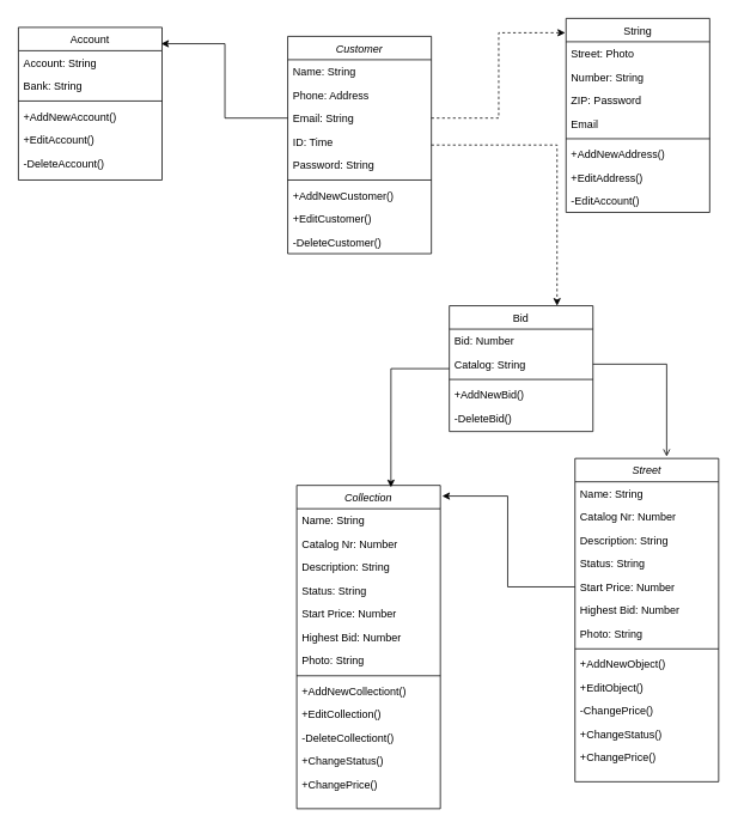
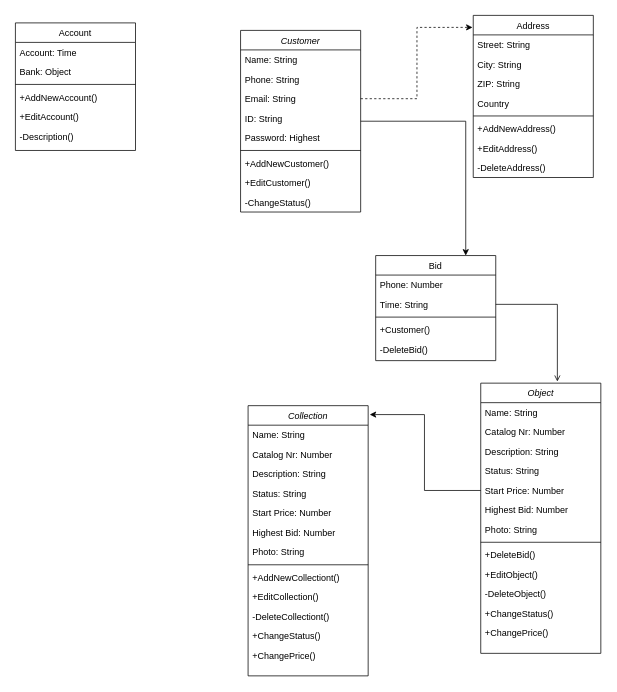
  <mxCell id="0" />
  <mxCell id="1" parent="0" />
- <mxCell id="2" style="edgeStyle=orthogonalEdgeStyle;rounded=0;orthogonalLoop=1;jettySize=auto;html=1;entryX=0.75;entryY=0;entryDx=0;entryDy=0;dashed=1;" edge="1" parent="1" source="3" target="61"><mxGeometry relative="1" as="geometry"><mxPoint x="260" y="310" as="targetPoint" /></mxGeometry></mxCell>
+ <mxCell id="2" style="edgeStyle=orthogonalEdgeStyle;rounded=0;orthogonalLoop=1;jettySize=auto;html=1;entryX=0.75;entryY=0;entryDx=0;entryDy=0;" edge="1" parent="1" source="3" target="61"><mxGeometry relative="1" as="geometry"><mxPoint x="260" y="310" as="targetPoint" /></mxGeometry></mxCell>
  <mxCell id="3" value="Customer" style="swimlane;fontStyle=2;align=center;verticalAlign=top;childLayout=stackLayout;horizontal=1;startSize=26;horizontalStack=0;resizeParent=1;resizeLast=0;collapsible=1;marginBottom=0;rounded=0;shadow=0;strokeWidth=1;" parent="1" vertex="1"><mxGeometry x="320" y="40" width="160" height="242" as="geometry"><mxRectangle x="320" y="40" width="160" height="26" as="alternateBounds" /></mxGeometry></mxCell>
  <mxCell id="4" value="Name: String" style="text;align=left;verticalAlign=top;spacingLeft=4;spacingRight=4;overflow=hidden;rotatable=0;points=[[0,0.5],[1,0.5]];portConstraint=eastwest;" parent="3" vertex="1"><mxGeometry y="26" width="160" height="26" as="geometry" /></mxCell>
- <mxCell id="5" value="Phone: Address" style="text;align=left;verticalAlign=top;spacingLeft=4;spacingRight=4;overflow=hidden;rotatable=0;points=[[0,0.5],[1,0.5]];portConstraint=eastwest;rounded=0;shadow=0;html=0;" parent="3" vertex="1"><mxGeometry y="52" width="160" height="26" as="geometry" /></mxCell>
+ <mxCell id="5" value="Phone: String" style="text;align=left;verticalAlign=top;spacingLeft=4;spacingRight=4;overflow=hidden;rotatable=0;points=[[0,0.5],[1,0.5]];portConstraint=eastwest;rounded=0;shadow=0;html=0;" parent="3" vertex="1"><mxGeometry y="52" width="160" height="26" as="geometry" /></mxCell>
  <mxCell id="6" value="Email: String" style="text;align=left;verticalAlign=top;spacingLeft=4;spacingRight=4;overflow=hidden;rotatable=0;points=[[0,0.5],[1,0.5]];portConstraint=eastwest;rounded=0;shadow=0;html=0;" parent="3" vertex="1"><mxGeometry y="78" width="160" height="26" as="geometry" /></mxCell>
- <mxCell id="7" value="ID: Time" style="text;align=left;verticalAlign=top;spacingLeft=4;spacingRight=4;overflow=hidden;rotatable=0;points=[[0,0.5],[1,0.5]];portConstraint=eastwest;rounded=0;shadow=0;html=0;" vertex="1" parent="3"><mxGeometry y="104" width="160" height="26" as="geometry" /></mxCell>
- <mxCell id="8" value="Password: String" style="text;align=left;verticalAlign=top;spacingLeft=4;spacingRight=4;overflow=hidden;rotatable=0;points=[[0,0.5],[1,0.5]];portConstraint=eastwest;rounded=0;shadow=0;html=0;" vertex="1" parent="3"><mxGeometry y="130" width="160" height="26" as="geometry" /></mxCell>
+ <mxCell id="7" value="ID: String" style="text;align=left;verticalAlign=top;spacingLeft=4;spacingRight=4;overflow=hidden;rotatable=0;points=[[0,0.5],[1,0.5]];portConstraint=eastwest;rounded=0;shadow=0;html=0;" vertex="1" parent="3"><mxGeometry y="104" width="160" height="26" as="geometry" /></mxCell>
+ <mxCell id="8" value="Password: Highest" style="text;align=left;verticalAlign=top;spacingLeft=4;spacingRight=4;overflow=hidden;rotatable=0;points=[[0,0.5],[1,0.5]];portConstraint=eastwest;rounded=0;shadow=0;html=0;" vertex="1" parent="3"><mxGeometry y="130" width="160" height="26" as="geometry" /></mxCell>
  <mxCell id="9" value="" style="line;html=1;strokeWidth=1;align=left;verticalAlign=middle;spacingTop=-1;spacingLeft=3;spacingRight=3;rotatable=0;labelPosition=right;points=[];portConstraint=eastwest;" parent="3" vertex="1"><mxGeometry y="156" width="160" height="8" as="geometry" /></mxCell>
  <mxCell id="10" value="+AddNewCustomer()" style="text;align=left;verticalAlign=top;spacingLeft=4;spacingRight=4;overflow=hidden;rotatable=0;points=[[0,0.5],[1,0.5]];portConstraint=eastwest;" vertex="1" parent="3"><mxGeometry y="164" width="160" height="26" as="geometry" /></mxCell>
  <mxCell id="11" value="+EditCustomer()" style="text;align=left;verticalAlign=top;spacingLeft=4;spacingRight=4;overflow=hidden;rotatable=0;points=[[0,0.5],[1,0.5]];portConstraint=eastwest;" vertex="1" parent="3"><mxGeometry y="190" width="160" height="26" as="geometry" /></mxCell>
- <mxCell id="12" value="-DeleteCustomer()" style="text;align=left;verticalAlign=top;spacingLeft=4;spacingRight=4;overflow=hidden;rotatable=0;points=[[0,0.5],[1,0.5]];portConstraint=eastwest;" vertex="1" parent="3"><mxGeometry y="216" width="160" height="26" as="geometry" /></mxCell>
- <mxCell id="13" value="String" style="swimlane;fontStyle=0;align=center;verticalAlign=top;childLayout=stackLayout;horizontal=1;startSize=26;horizontalStack=0;resizeParent=1;resizeLast=0;collapsible=1;marginBottom=0;rounded=0;shadow=0;strokeWidth=1;" parent="1" vertex="1"><mxGeometry x="630" y="20" width="160" height="216" as="geometry"><mxRectangle x="630" y="20" width="160" height="26" as="alternateBounds" /></mxGeometry></mxCell>
- <mxCell id="14" value="Street: Photo" style="text;align=left;verticalAlign=top;spacingLeft=4;spacingRight=4;overflow=hidden;rotatable=0;points=[[0,0.5],[1,0.5]];portConstraint=eastwest;" parent="13" vertex="1"><mxGeometry y="26" width="160" height="26" as="geometry" /></mxCell>
- <mxCell id="15" value="Number: String" style="text;align=left;verticalAlign=top;spacingLeft=4;spacingRight=4;overflow=hidden;rotatable=0;points=[[0,0.5],[1,0.5]];portConstraint=eastwest;rounded=0;shadow=0;html=0;" parent="13" vertex="1"><mxGeometry y="52" width="160" height="26" as="geometry" /></mxCell>
- <mxCell id="16" value="ZIP: Password" style="text;align=left;verticalAlign=top;spacingLeft=4;spacingRight=4;overflow=hidden;rotatable=0;points=[[0,0.5],[1,0.5]];portConstraint=eastwest;rounded=0;shadow=0;html=0;" parent="13" vertex="1"><mxGeometry y="78" width="160" height="26" as="geometry" /></mxCell>
- <mxCell id="17" value="Email" style="text;align=left;verticalAlign=top;spacingLeft=4;spacingRight=4;overflow=hidden;rotatable=0;points=[[0,0.5],[1,0.5]];portConstraint=eastwest;rounded=0;shadow=0;html=0;" parent="13" vertex="1"><mxGeometry y="104" width="160" height="26" as="geometry" /></mxCell>
+ <mxCell id="12" value="-ChangeStatus()" style="text;align=left;verticalAlign=top;spacingLeft=4;spacingRight=4;overflow=hidden;rotatable=0;points=[[0,0.5],[1,0.5]];portConstraint=eastwest;" vertex="1" parent="3"><mxGeometry y="216" width="160" height="26" as="geometry" /></mxCell>
+ <mxCell id="13" value="Address" style="swimlane;fontStyle=0;align=center;verticalAlign=top;childLayout=stackLayout;horizontal=1;startSize=26;horizontalStack=0;resizeParent=1;resizeLast=0;collapsible=1;marginBottom=0;rounded=0;shadow=0;strokeWidth=1;" parent="1" vertex="1"><mxGeometry x="630" y="20" width="160" height="216" as="geometry"><mxRectangle x="630" y="20" width="160" height="26" as="alternateBounds" /></mxGeometry></mxCell>
+ <mxCell id="14" value="Street: String" style="text;align=left;verticalAlign=top;spacingLeft=4;spacingRight=4;overflow=hidden;rotatable=0;points=[[0,0.5],[1,0.5]];portConstraint=eastwest;" parent="13" vertex="1"><mxGeometry y="26" width="160" height="26" as="geometry" /></mxCell>
+ <mxCell id="15" value="City: String" style="text;align=left;verticalAlign=top;spacingLeft=4;spacingRight=4;overflow=hidden;rotatable=0;points=[[0,0.5],[1,0.5]];portConstraint=eastwest;rounded=0;shadow=0;html=0;" parent="13" vertex="1"><mxGeometry y="52" width="160" height="26" as="geometry" /></mxCell>
+ <mxCell id="16" value="ZIP: String" style="text;align=left;verticalAlign=top;spacingLeft=4;spacingRight=4;overflow=hidden;rotatable=0;points=[[0,0.5],[1,0.5]];portConstraint=eastwest;rounded=0;shadow=0;html=0;" parent="13" vertex="1"><mxGeometry y="78" width="160" height="26" as="geometry" /></mxCell>
+ <mxCell id="17" value="Country" style="text;align=left;verticalAlign=top;spacingLeft=4;spacingRight=4;overflow=hidden;rotatable=0;points=[[0,0.5],[1,0.5]];portConstraint=eastwest;rounded=0;shadow=0;html=0;" parent="13" vertex="1"><mxGeometry y="104" width="160" height="26" as="geometry" /></mxCell>
  <mxCell id="18" value="" style="line;html=1;strokeWidth=1;align=left;verticalAlign=middle;spacingTop=-1;spacingLeft=3;spacingRight=3;rotatable=0;labelPosition=right;points=[];portConstraint=eastwest;" parent="13" vertex="1"><mxGeometry y="130" width="160" height="8" as="geometry" /></mxCell>
  <mxCell id="19" value="+AddNewAddress()" style="text;align=left;verticalAlign=top;spacingLeft=4;spacingRight=4;overflow=hidden;rotatable=0;points=[[0,0.5],[1,0.5]];portConstraint=eastwest;" parent="13" vertex="1"><mxGeometry y="138" width="160" height="26" as="geometry" /></mxCell>
  <mxCell id="20" value="+EditAddress()" style="text;align=left;verticalAlign=top;spacingLeft=4;spacingRight=4;overflow=hidden;rotatable=0;points=[[0,0.5],[1,0.5]];portConstraint=eastwest;" vertex="1" parent="13"><mxGeometry y="164" width="160" height="26" as="geometry" /></mxCell>
- <mxCell id="21" value="-EditAccount()" style="text;align=left;verticalAlign=top;spacingLeft=4;spacingRight=4;overflow=hidden;rotatable=0;points=[[0,0.5],[1,0.5]];portConstraint=eastwest;" vertex="1" parent="13"><mxGeometry y="190" width="160" height="26" as="geometry" /></mxCell>
- <mxCell id="22" style="edgeStyle=orthogonalEdgeStyle;rounded=0;orthogonalLoop=1;jettySize=auto;html=1;entryX=0.994;entryY=0.107;entryDx=0;entryDy=0;entryPerimeter=0;" edge="1" parent="1" source="6" target="23"><mxGeometry relative="1" as="geometry"><mxPoint x="180" y="131" as="targetPoint" /></mxGeometry></mxCell>
+ <mxCell id="21" value="-DeleteAddress()" style="text;align=left;verticalAlign=top;spacingLeft=4;spacingRight=4;overflow=hidden;rotatable=0;points=[[0,0.5],[1,0.5]];portConstraint=eastwest;" vertex="1" parent="13"><mxGeometry y="190" width="160" height="26" as="geometry" /></mxCell>
  <mxCell id="23" value="Account" style="swimlane;fontStyle=0;align=center;verticalAlign=top;childLayout=stackLayout;horizontal=1;startSize=26;horizontalStack=0;resizeParent=1;resizeLast=0;collapsible=1;marginBottom=0;rounded=0;shadow=0;strokeWidth=1;" vertex="1" parent="1"><mxGeometry x="20" y="30" width="160" height="170" as="geometry"><mxRectangle x="20" y="30" width="160" height="26" as="alternateBounds" /></mxGeometry></mxCell>
- <mxCell id="24" value="Account: String" style="text;align=left;verticalAlign=top;spacingLeft=4;spacingRight=4;overflow=hidden;rotatable=0;points=[[0,0.5],[1,0.5]];portConstraint=eastwest;" vertex="1" parent="23"><mxGeometry y="26" width="160" height="26" as="geometry" /></mxCell>
- <mxCell id="25" value="Bank: String" style="text;align=left;verticalAlign=top;spacingLeft=4;spacingRight=4;overflow=hidden;rotatable=0;points=[[0,0.5],[1,0.5]];portConstraint=eastwest;rounded=0;shadow=0;html=0;" vertex="1" parent="23"><mxGeometry y="52" width="160" height="26" as="geometry" /></mxCell>
+ <mxCell id="24" value="Account: Time" style="text;align=left;verticalAlign=top;spacingLeft=4;spacingRight=4;overflow=hidden;rotatable=0;points=[[0,0.5],[1,0.5]];portConstraint=eastwest;" vertex="1" parent="23"><mxGeometry y="26" width="160" height="26" as="geometry" /></mxCell>
+ <mxCell id="25" value="Bank: Object" style="text;align=left;verticalAlign=top;spacingLeft=4;spacingRight=4;overflow=hidden;rotatable=0;points=[[0,0.5],[1,0.5]];portConstraint=eastwest;rounded=0;shadow=0;html=0;" vertex="1" parent="23"><mxGeometry y="52" width="160" height="26" as="geometry" /></mxCell>
  <mxCell id="26" value="" style="line;html=1;strokeWidth=1;align=left;verticalAlign=middle;spacingTop=-1;spacingLeft=3;spacingRight=3;rotatable=0;labelPosition=right;points=[];portConstraint=eastwest;" vertex="1" parent="23"><mxGeometry y="78" width="160" height="8" as="geometry" /></mxCell>
  <mxCell id="27" value="+AddNewAccount()" style="text;align=left;verticalAlign=top;spacingLeft=4;spacingRight=4;overflow=hidden;rotatable=0;points=[[0,0.5],[1,0.5]];portConstraint=eastwest;" vertex="1" parent="23"><mxGeometry y="86" width="160" height="26" as="geometry" /></mxCell>
  <mxCell id="28" value="+EditAccount()" style="text;align=left;verticalAlign=top;spacingLeft=4;spacingRight=4;overflow=hidden;rotatable=0;points=[[0,0.5],[1,0.5]];portConstraint=eastwest;" vertex="1" parent="23"><mxGeometry y="112" width="160" height="26" as="geometry" /></mxCell>
- <mxCell id="29" value="-DeleteAccount()" style="text;align=left;verticalAlign=top;spacingLeft=4;spacingRight=4;overflow=hidden;rotatable=0;points=[[0,0.5],[1,0.5]];portConstraint=eastwest;" vertex="1" parent="23"><mxGeometry y="138" width="160" height="26" as="geometry" /></mxCell>
+ <mxCell id="29" value="-Description()" style="text;align=left;verticalAlign=top;spacingLeft=4;spacingRight=4;overflow=hidden;rotatable=0;points=[[0,0.5],[1,0.5]];portConstraint=eastwest;" vertex="1" parent="23"><mxGeometry y="138" width="160" height="26" as="geometry" /></mxCell>
  <mxCell id="30" style="edgeStyle=orthogonalEdgeStyle;rounded=0;orthogonalLoop=1;jettySize=auto;html=1;entryX=-0.006;entryY=0.074;entryDx=0;entryDy=0;entryPerimeter=0;dashed=1;" edge="1" parent="1" source="6" target="13"><mxGeometry relative="1" as="geometry" /></mxCell>
- <mxCell id="31" value="Street" style="swimlane;fontStyle=2;align=center;verticalAlign=top;childLayout=stackLayout;horizontal=1;startSize=26;horizontalStack=0;resizeParent=1;resizeLast=0;collapsible=1;marginBottom=0;rounded=0;shadow=0;strokeWidth=1;" vertex="1" parent="1"><mxGeometry x="640" y="510" width="160" height="360" as="geometry"><mxRectangle x="320" y="40" width="160" height="26" as="alternateBounds" /></mxGeometry></mxCell>
+ <mxCell id="31" value="Object" style="swimlane;fontStyle=2;align=center;verticalAlign=top;childLayout=stackLayout;horizontal=1;startSize=26;horizontalStack=0;resizeParent=1;resizeLast=0;collapsible=1;marginBottom=0;rounded=0;shadow=0;strokeWidth=1;" vertex="1" parent="1"><mxGeometry x="640" y="510" width="160" height="360" as="geometry"><mxRectangle x="320" y="40" width="160" height="26" as="alternateBounds" /></mxGeometry></mxCell>
  <mxCell id="32" value="Name: String" style="text;align=left;verticalAlign=top;spacingLeft=4;spacingRight=4;overflow=hidden;rotatable=0;points=[[0,0.5],[1,0.5]];portConstraint=eastwest;" vertex="1" parent="31"><mxGeometry y="26" width="160" height="26" as="geometry" /></mxCell>
  <mxCell id="33" value="Catalog Nr: Number" style="text;align=left;verticalAlign=top;spacingLeft=4;spacingRight=4;overflow=hidden;rotatable=0;points=[[0,0.5],[1,0.5]];portConstraint=eastwest;rounded=0;shadow=0;html=0;" vertex="1" parent="31"><mxGeometry y="52" width="160" height="26" as="geometry" /></mxCell>
  <mxCell id="34" value="Description: String" style="text;align=left;verticalAlign=top;spacingLeft=4;spacingRight=4;overflow=hidden;rotatable=0;points=[[0,0.5],[1,0.5]];portConstraint=eastwest;rounded=0;shadow=0;html=0;" vertex="1" parent="31"><mxGeometry y="78" width="160" height="26" as="geometry" /></mxCell>
  <mxCell id="35" value="Status: String" style="text;align=left;verticalAlign=top;spacingLeft=4;spacingRight=4;overflow=hidden;rotatable=0;points=[[0,0.5],[1,0.5]];portConstraint=eastwest;rounded=0;shadow=0;html=0;" vertex="1" parent="31"><mxGeometry y="104" width="160" height="26" as="geometry" /></mxCell>
  <mxCell id="36" value="Start Price: Number" style="text;align=left;verticalAlign=top;spacingLeft=4;spacingRight=4;overflow=hidden;rotatable=0;points=[[0,0.5],[1,0.5]];portConstraint=eastwest;rounded=0;shadow=0;html=0;" vertex="1" parent="31"><mxGeometry y="130" width="160" height="26" as="geometry" /></mxCell>
  <mxCell id="37" value="Highest Bid: Number" style="text;align=left;verticalAlign=top;spacingLeft=4;spacingRight=4;overflow=hidden;rotatable=0;points=[[0,0.5],[1,0.5]];portConstraint=eastwest;rounded=0;shadow=0;html=0;" vertex="1" parent="31"><mxGeometry y="156" width="160" height="26" as="geometry" /></mxCell>
  <mxCell id="38" value="Photo: String" style="text;align=left;verticalAlign=top;spacingLeft=4;spacingRight=4;overflow=hidden;rotatable=0;points=[[0,0.5],[1,0.5]];portConstraint=eastwest;rounded=0;shadow=0;html=0;" vertex="1" parent="31"><mxGeometry y="182" width="160" height="26" as="geometry" /></mxCell>
  <mxCell id="39" value="" style="line;html=1;strokeWidth=1;align=left;verticalAlign=middle;spacingTop=-1;spacingLeft=3;spacingRight=3;rotatable=0;labelPosition=right;points=[];portConstraint=eastwest;" vertex="1" parent="31"><mxGeometry y="208" width="160" height="8" as="geometry" /></mxCell>
- <mxCell id="40" value="+AddNewObject()" style="text;align=left;verticalAlign=top;spacingLeft=4;spacingRight=4;overflow=hidden;rotatable=0;points=[[0,0.5],[1,0.5]];portConstraint=eastwest;" vertex="1" parent="31"><mxGeometry y="216" width="160" height="26" as="geometry" /></mxCell>
+ <mxCell id="40" value="+DeleteBid()" style="text;align=left;verticalAlign=top;spacingLeft=4;spacingRight=4;overflow=hidden;rotatable=0;points=[[0,0.5],[1,0.5]];portConstraint=eastwest;" vertex="1" parent="31"><mxGeometry y="216" width="160" height="26" as="geometry" /></mxCell>
  <mxCell id="41" value="+EditObject()" style="text;align=left;verticalAlign=top;spacingLeft=4;spacingRight=4;overflow=hidden;rotatable=0;points=[[0,0.5],[1,0.5]];portConstraint=eastwest;" vertex="1" parent="31"><mxGeometry y="242" width="160" height="26" as="geometry" /></mxCell>
- <mxCell id="42" value="-ChangePrice()" style="text;align=left;verticalAlign=top;spacingLeft=4;spacingRight=4;overflow=hidden;rotatable=0;points=[[0,0.5],[1,0.5]];portConstraint=eastwest;" vertex="1" parent="31"><mxGeometry y="268" width="160" height="26" as="geometry" /></mxCell>
+ <mxCell id="42" value="-DeleteObject()" style="text;align=left;verticalAlign=top;spacingLeft=4;spacingRight=4;overflow=hidden;rotatable=0;points=[[0,0.5],[1,0.5]];portConstraint=eastwest;" vertex="1" parent="31"><mxGeometry y="268" width="160" height="26" as="geometry" /></mxCell>
  <mxCell id="43" value="+ChangeStatus()" style="text;align=left;verticalAlign=top;spacingLeft=4;spacingRight=4;overflow=hidden;rotatable=0;points=[[0,0.5],[1,0.5]];portConstraint=eastwest;" vertex="1" parent="31"><mxGeometry y="294" width="160" height="26" as="geometry" /></mxCell>
  <mxCell id="44" value="+ChangePrice()" style="text;align=left;verticalAlign=top;spacingLeft=4;spacingRight=4;overflow=hidden;rotatable=0;points=[[0,0.5],[1,0.5]];portConstraint=eastwest;" vertex="1" parent="31"><mxGeometry y="320" width="160" height="26" as="geometry" /></mxCell>
  <mxCell id="45" style="edgeStyle=orthogonalEdgeStyle;rounded=0;orthogonalLoop=1;jettySize=auto;html=1;entryX=1.013;entryY=0.033;entryDx=0;entryDy=0;entryPerimeter=0;" edge="1" parent="1" source="36" target="46"><mxGeometry relative="1" as="geometry"><mxPoint x="230.96" y="359.916" as="targetPoint" /></mxGeometry></mxCell>
  <mxCell id="46" value="Collection" style="swimlane;fontStyle=2;align=center;verticalAlign=top;childLayout=stackLayout;horizontal=1;startSize=26;horizontalStack=0;resizeParent=1;resizeLast=0;collapsible=1;marginBottom=0;rounded=0;shadow=0;strokeWidth=1;" vertex="1" parent="1"><mxGeometry x="330" y="540" width="160" height="360" as="geometry"><mxRectangle x="320" y="40" width="160" height="26" as="alternateBounds" /></mxGeometry></mxCell>
  <mxCell id="47" value="Name: String" style="text;align=left;verticalAlign=top;spacingLeft=4;spacingRight=4;overflow=hidden;rotatable=0;points=[[0,0.5],[1,0.5]];portConstraint=eastwest;" vertex="1" parent="46"><mxGeometry y="26" width="160" height="26" as="geometry" /></mxCell>
  <mxCell id="48" value="Catalog Nr: Number" style="text;align=left;verticalAlign=top;spacingLeft=4;spacingRight=4;overflow=hidden;rotatable=0;points=[[0,0.5],[1,0.5]];portConstraint=eastwest;rounded=0;shadow=0;html=0;" vertex="1" parent="46"><mxGeometry y="52" width="160" height="26" as="geometry" /></mxCell>
  <mxCell id="49" value="Description: String" style="text;align=left;verticalAlign=top;spacingLeft=4;spacingRight=4;overflow=hidden;rotatable=0;points=[[0,0.5],[1,0.5]];portConstraint=eastwest;rounded=0;shadow=0;html=0;" vertex="1" parent="46"><mxGeometry y="78" width="160" height="26" as="geometry" /></mxCell>
  <mxCell id="50" value="Status: String" style="text;align=left;verticalAlign=top;spacingLeft=4;spacingRight=4;overflow=hidden;rotatable=0;points=[[0,0.5],[1,0.5]];portConstraint=eastwest;rounded=0;shadow=0;html=0;" vertex="1" parent="46"><mxGeometry y="104" width="160" height="26" as="geometry" /></mxCell>
  <mxCell id="51" value="Start Price: Number" style="text;align=left;verticalAlign=top;spacingLeft=4;spacingRight=4;overflow=hidden;rotatable=0;points=[[0,0.5],[1,0.5]];portConstraint=eastwest;rounded=0;shadow=0;html=0;" vertex="1" parent="46"><mxGeometry y="130" width="160" height="26" as="geometry" /></mxCell>
  <mxCell id="52" value="Highest Bid: Number" style="text;align=left;verticalAlign=top;spacingLeft=4;spacingRight=4;overflow=hidden;rotatable=0;points=[[0,0.5],[1,0.5]];portConstraint=eastwest;rounded=0;shadow=0;html=0;" vertex="1" parent="46"><mxGeometry y="156" width="160" height="26" as="geometry" /></mxCell>
  <mxCell id="53" value="Photo: String" style="text;align=left;verticalAlign=top;spacingLeft=4;spacingRight=4;overflow=hidden;rotatable=0;points=[[0,0.5],[1,0.5]];portConstraint=eastwest;rounded=0;shadow=0;html=0;" vertex="1" parent="46"><mxGeometry y="182" width="160" height="26" as="geometry" /></mxCell>
  <mxCell id="54" value="" style="line;html=1;strokeWidth=1;align=left;verticalAlign=middle;spacingTop=-1;spacingLeft=3;spacingRight=3;rotatable=0;labelPosition=right;points=[];portConstraint=eastwest;" vertex="1" parent="46"><mxGeometry y="208" width="160" height="8" as="geometry" /></mxCell>
  <mxCell id="55" value="+AddNewCollectiont()" style="text;align=left;verticalAlign=top;spacingLeft=4;spacingRight=4;overflow=hidden;rotatable=0;points=[[0,0.5],[1,0.5]];portConstraint=eastwest;" vertex="1" parent="46"><mxGeometry y="216" width="160" height="26" as="geometry" /></mxCell>
  <mxCell id="56" value="+EditCollection()" style="text;align=left;verticalAlign=top;spacingLeft=4;spacingRight=4;overflow=hidden;rotatable=0;points=[[0,0.5],[1,0.5]];portConstraint=eastwest;" vertex="1" parent="46"><mxGeometry y="242" width="160" height="26" as="geometry" /></mxCell>
  <mxCell id="57" value="-DeleteCollectiont()" style="text;align=left;verticalAlign=top;spacingLeft=4;spacingRight=4;overflow=hidden;rotatable=0;points=[[0,0.5],[1,0.5]];portConstraint=eastwest;" vertex="1" parent="46"><mxGeometry y="268" width="160" height="26" as="geometry" /></mxCell>
  <mxCell id="58" value="+ChangeStatus()" style="text;align=left;verticalAlign=top;spacingLeft=4;spacingRight=4;overflow=hidden;rotatable=0;points=[[0,0.5],[1,0.5]];portConstraint=eastwest;" vertex="1" parent="46"><mxGeometry y="294" width="160" height="26" as="geometry" /></mxCell>
  <mxCell id="59" value="+ChangePrice()" style="text;align=left;verticalAlign=top;spacingLeft=4;spacingRight=4;overflow=hidden;rotatable=0;points=[[0,0.5],[1,0.5]];portConstraint=eastwest;" vertex="1" parent="46"><mxGeometry y="320" width="160" height="26" as="geometry" /></mxCell>
- <mxCell id="60" style="edgeStyle=orthogonalEdgeStyle;rounded=0;orthogonalLoop=1;jettySize=auto;html=1;entryX=0.656;entryY=0.006;entryDx=0;entryDy=0;entryPerimeter=0;" edge="1" parent="1" source="61" target="46"><mxGeometry relative="1" as="geometry" /></mxCell>
  <mxCell id="61" value="Bid" style="swimlane;fontStyle=0;align=center;verticalAlign=top;childLayout=stackLayout;horizontal=1;startSize=26;horizontalStack=0;resizeParent=1;resizeLast=0;collapsible=1;marginBottom=0;rounded=0;shadow=0;strokeWidth=1;" vertex="1" parent="1"><mxGeometry x="500" y="340" width="160" height="140" as="geometry"><mxRectangle x="20" y="30" width="160" height="26" as="alternateBounds" /></mxGeometry></mxCell>
- <mxCell id="62" value="Bid: Number" style="text;align=left;verticalAlign=top;spacingLeft=4;spacingRight=4;overflow=hidden;rotatable=0;points=[[0,0.5],[1,0.5]];portConstraint=eastwest;" vertex="1" parent="61"><mxGeometry y="26" width="160" height="26" as="geometry" /></mxCell>
- <mxCell id="63" value="Catalog: String" style="text;align=left;verticalAlign=top;spacingLeft=4;spacingRight=4;overflow=hidden;rotatable=0;points=[[0,0.5],[1,0.5]];portConstraint=eastwest;rounded=0;shadow=0;html=0;" vertex="1" parent="61"><mxGeometry y="52" width="160" height="26" as="geometry" /></mxCell>
+ <mxCell id="62" value="Phone: Number" style="text;align=left;verticalAlign=top;spacingLeft=4;spacingRight=4;overflow=hidden;rotatable=0;points=[[0,0.5],[1,0.5]];portConstraint=eastwest;" vertex="1" parent="61"><mxGeometry y="26" width="160" height="26" as="geometry" /></mxCell>
+ <mxCell id="63" value="Time: String" style="text;align=left;verticalAlign=top;spacingLeft=4;spacingRight=4;overflow=hidden;rotatable=0;points=[[0,0.5],[1,0.5]];portConstraint=eastwest;rounded=0;shadow=0;html=0;" vertex="1" parent="61"><mxGeometry y="52" width="160" height="26" as="geometry" /></mxCell>
  <mxCell id="64" value="" style="line;html=1;strokeWidth=1;align=left;verticalAlign=middle;spacingTop=-1;spacingLeft=3;spacingRight=3;rotatable=0;labelPosition=right;points=[];portConstraint=eastwest;" vertex="1" parent="61"><mxGeometry y="78" width="160" height="8" as="geometry" /></mxCell>
- <mxCell id="65" value="+AddNewBid()" style="text;align=left;verticalAlign=top;spacingLeft=4;spacingRight=4;overflow=hidden;rotatable=0;points=[[0,0.5],[1,0.5]];portConstraint=eastwest;" vertex="1" parent="61"><mxGeometry y="86" width="160" height="26" as="geometry" /></mxCell>
+ <mxCell id="65" value="+Customer()" style="text;align=left;verticalAlign=top;spacingLeft=4;spacingRight=4;overflow=hidden;rotatable=0;points=[[0,0.5],[1,0.5]];portConstraint=eastwest;" vertex="1" parent="61"><mxGeometry y="86" width="160" height="26" as="geometry" /></mxCell>
  <mxCell id="66" value="-DeleteBid()" style="text;align=left;verticalAlign=top;spacingLeft=4;spacingRight=4;overflow=hidden;rotatable=0;points=[[0,0.5],[1,0.5]];portConstraint=eastwest;" vertex="1" parent="61"><mxGeometry y="112" width="160" height="26" as="geometry" /></mxCell>
  <mxCell id="67" style="edgeStyle=orthogonalEdgeStyle;rounded=0;orthogonalLoop=1;jettySize=auto;html=1;entryX=0.638;entryY=-0.006;entryDx=0;entryDy=0;entryPerimeter=0;endArrow=open;" edge="1" parent="1" source="63" target="31"><mxGeometry relative="1" as="geometry" /></mxCell>
